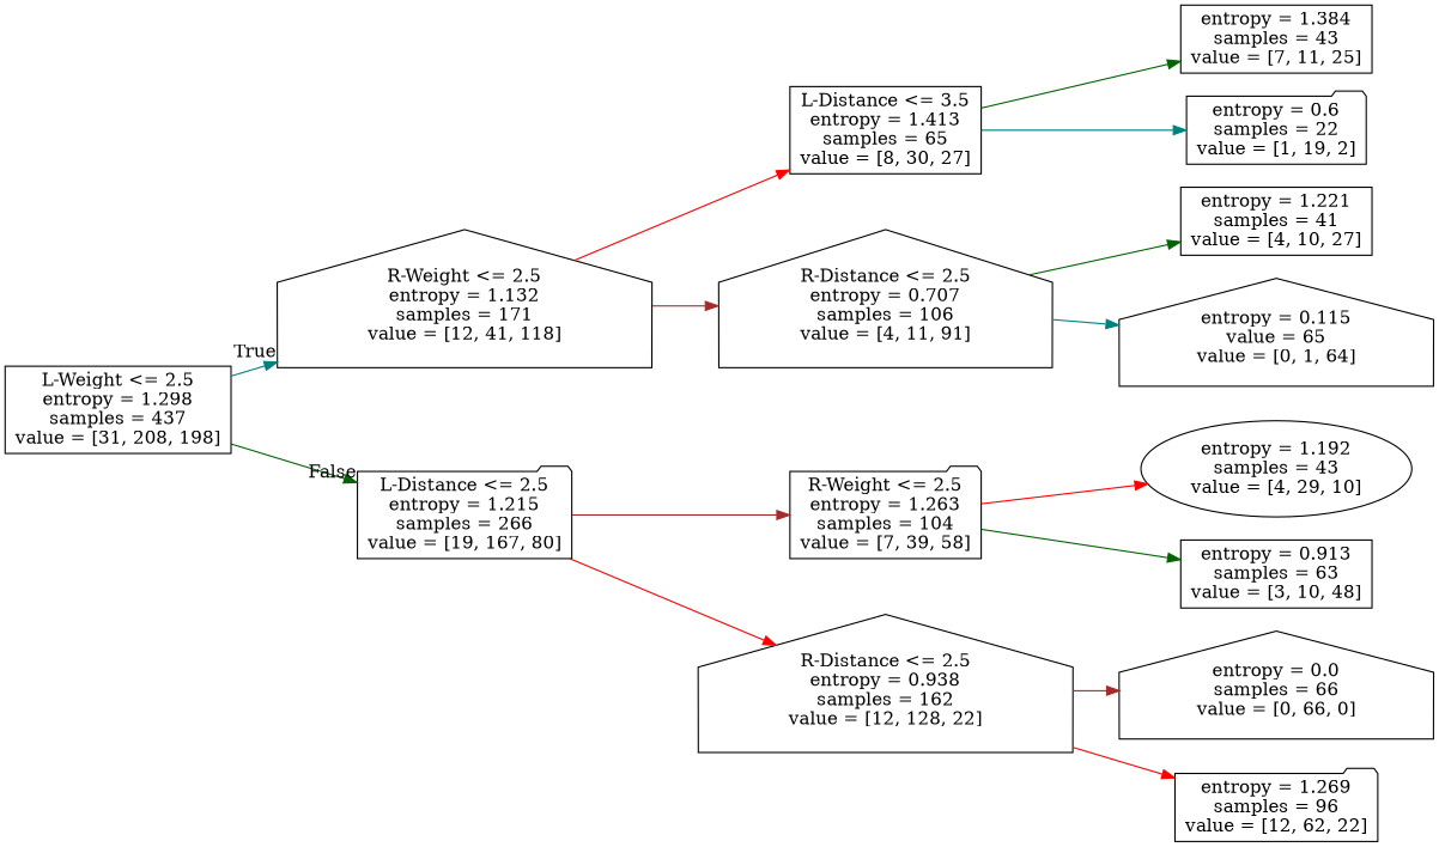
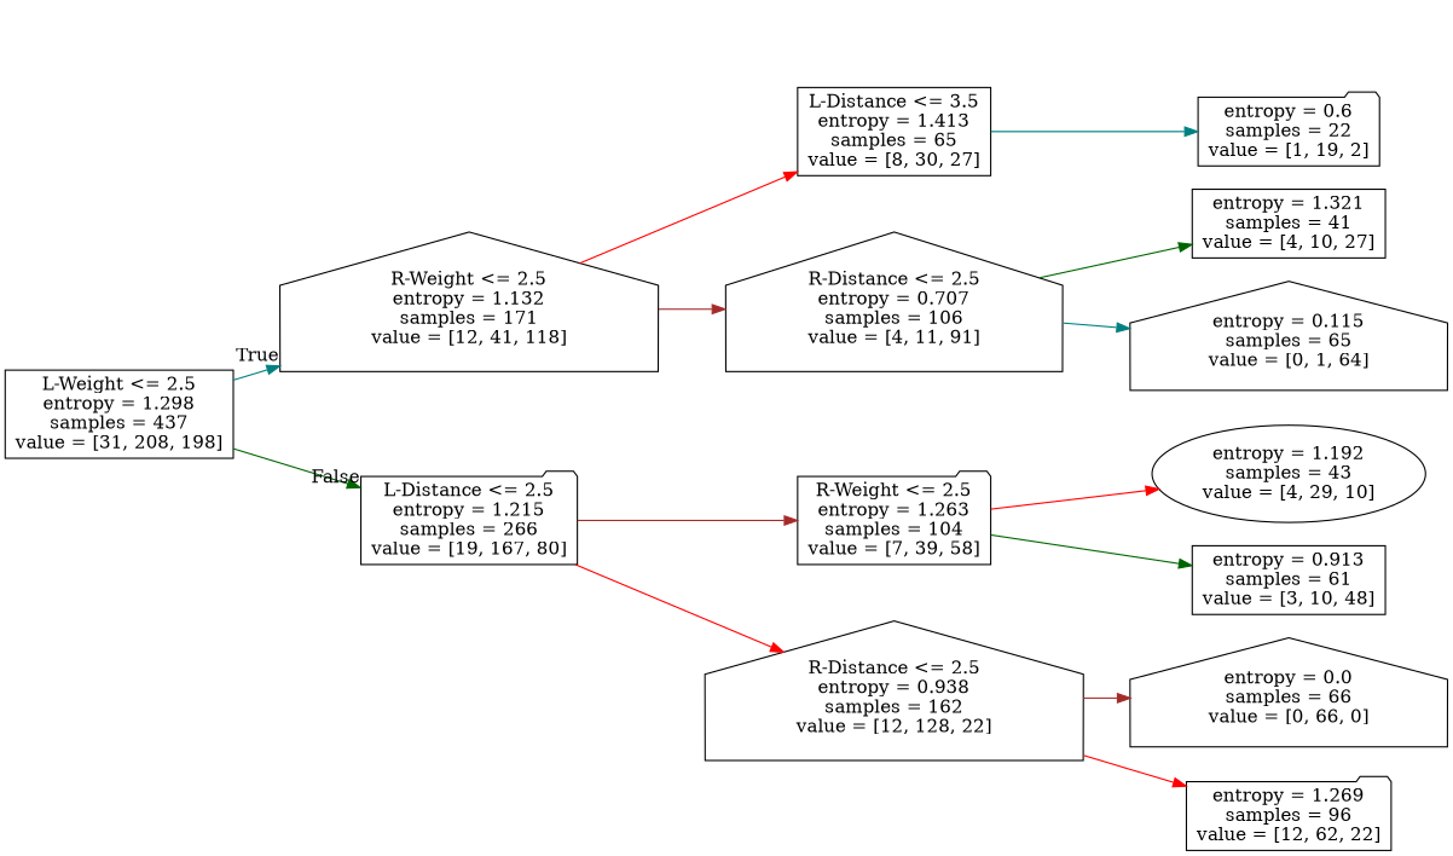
  digraph {
    rankdir=LR
    node [shape=box]
    edge [color=darkgreen]
    n1 [label="L-Weight <= 2.5\nentropy = 1.298\nsamples = 437\nvalue = [31, 208, 198]"]
    n2 [label="R-Weight <= 2.5\nentropy = 1.132\nsamples = 171\nvalue = [12, 41, 118]" shape=house]
    n3 [label="L-Distance <= 2.5\nentropy = 1.215\nsamples = 266\nvalue = [19, 167, 80]" shape=folder]
    n4 [label="L-Distance <= 3.5\nentropy = 1.413\nsamples = 65\nvalue = [8, 30, 27]"]
    n5 [label="R-Distance <= 2.5\nentropy = 0.707\nsamples = 106\nvalue = [4, 11, 91]" shape=house]
    n6 [label="R-Weight <= 2.5\nentropy = 1.263\nsamples = 104\nvalue = [7, 39, 58]" shape=folder]
    n7 [label="R-Distance <= 2.5\nentropy = 0.938\nsamples = 162\nvalue = [12, 128, 22]" shape=house]
-   n8 [label="entropy = 1.384\nsamples = 43\nvalue = [7, 11, 25]"]
    n9 [label="entropy = 0.6\nsamples = 22\nvalue = [1, 19, 2]" shape=folder]
-   n10 [label="entropy = 1.221\nsamples = 41\nvalue = [4, 10, 27]"]
-   n11 [label="entropy = 0.115\nvalue = 65\nvalue = [0, 1, 64]" shape=house]
+   n10 [label="entropy = 1.321\nsamples = 41\nvalue = [4, 10, 27]"]
+   n11 [label="entropy = 0.115\nsamples = 65\nvalue = [0, 1, 64]" shape=house]
    n12 [label="entropy = 1.192\nsamples = 43\nvalue = [4, 29, 10]" shape=ellipse]
-   n13 [label="entropy = 0.913\nsamples = 63\nvalue = [3, 10, 48]"]
+   n13 [label="entropy = 0.913\nsamples = 61\nvalue = [3, 10, 48]"]
    n14 [label="entropy = 0.0\nsamples = 66\nvalue = [0, 66, 0]" shape=house]
    n15 [label="entropy = 1.269\nsamples = 96\nvalue = [12, 62, 22]" shape=folder]
    n1 -> n2 [color=teal headlabel=True labelangle=45 labeldistance=2.5]
    n1 -> n3 [headlabel=False labelangle=-45 labeldistance=2.5]
    n2 -> n4 [color=red]
    n2 -> n5 [color=brown]
    n3 -> n6 [color=brown]
    n3 -> n7 [color=red]
-   n4 -> n8
    n4 -> n9 [color=teal]
    n5 -> n10
    n5 -> n11 [color=teal]
    n6 -> n12 [color=red]
    n6 -> n13
    n7 -> n14 [color=brown]
    n7 -> n15 [color=red]
  }
